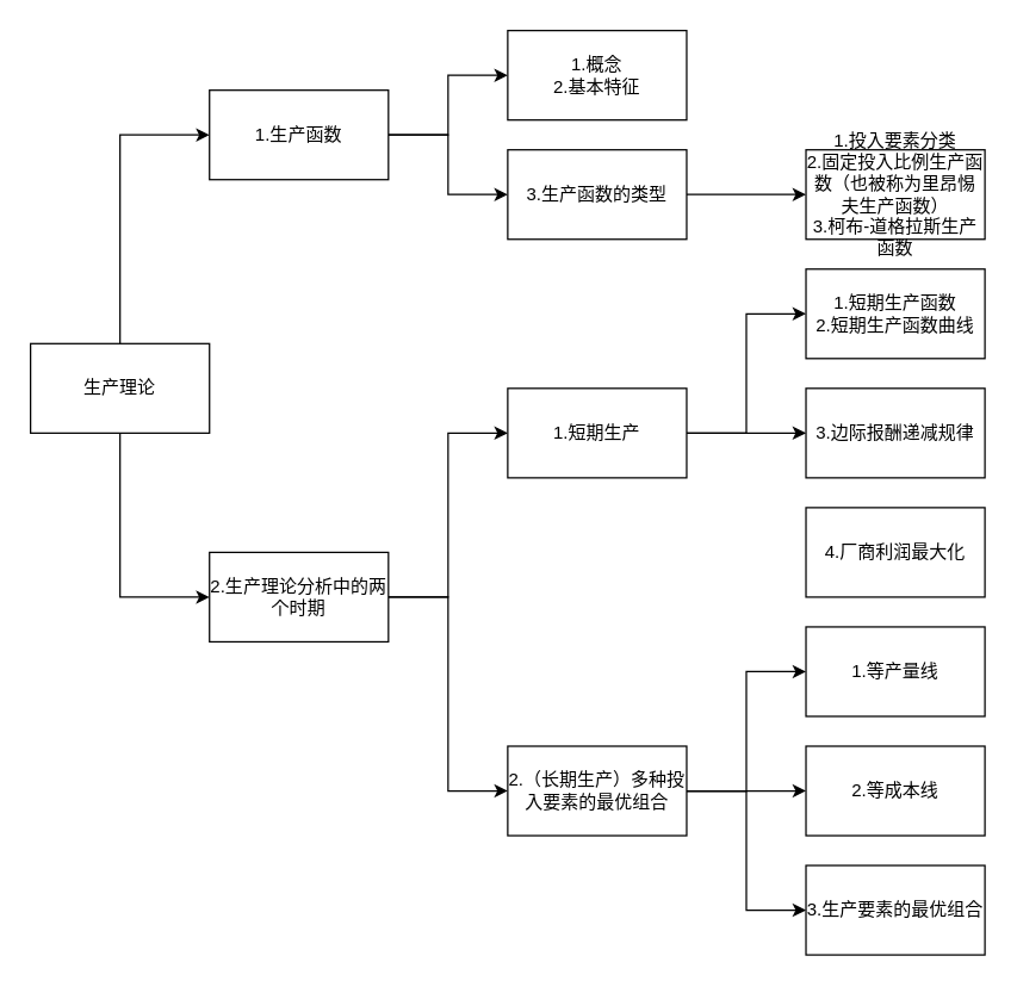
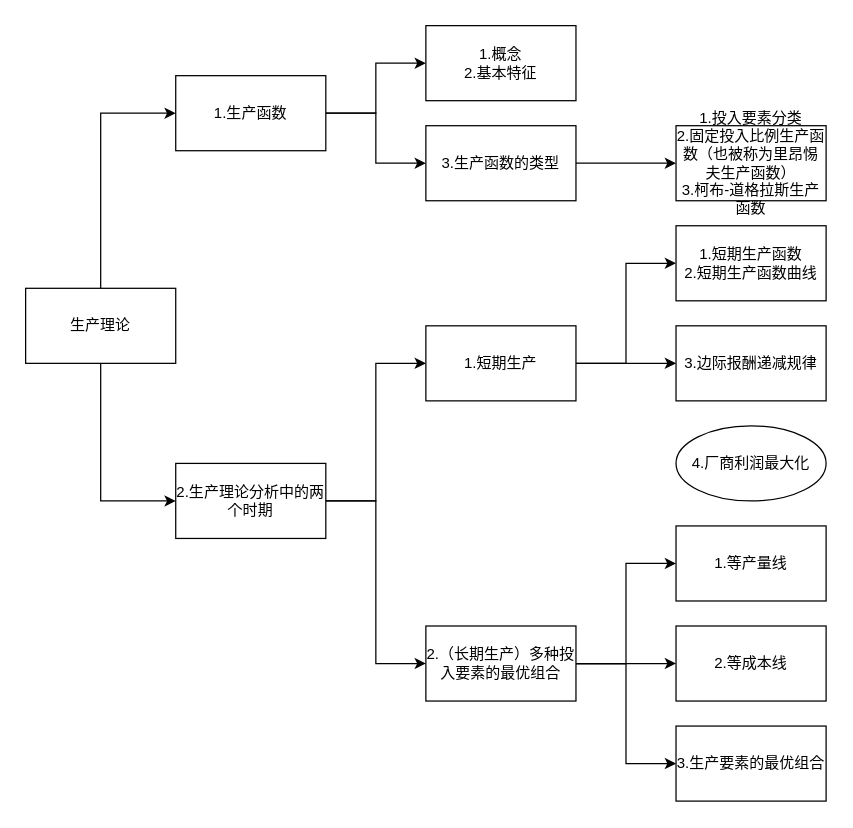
  <mxCell id="0" />
  <mxCell id="1" parent="0" />
  <mxCell id="2" value="" style="edgeStyle=orthogonalEdgeStyle;rounded=0;orthogonalLoop=1;jettySize=auto;html=1;entryX=0;entryY=0.5;entryDx=0;entryDy=0;" parent="1" source="4" target="7" edge="1"><mxGeometry relative="1" as="geometry" /></mxCell>
  <mxCell id="3" style="edgeStyle=orthogonalEdgeStyle;rounded=0;orthogonalLoop=1;jettySize=auto;html=1;entryX=0;entryY=0.5;entryDx=0;entryDy=0;" parent="1" source="4" target="10" edge="1"><mxGeometry relative="1" as="geometry" /></mxCell>
  <mxCell id="4" value="生产理论" style="rounded=0;whiteSpace=wrap;html=1;" parent="1" vertex="1"><mxGeometry x="20" y="230" width="120" height="60" as="geometry" /></mxCell>
  <mxCell id="5" value="" style="edgeStyle=orthogonalEdgeStyle;rounded=0;orthogonalLoop=1;jettySize=auto;html=1;entryX=0;entryY=0.5;entryDx=0;entryDy=0;" parent="1" source="7" target="11" edge="1"><mxGeometry relative="1" as="geometry" /></mxCell>
  <mxCell id="6" style="edgeStyle=orthogonalEdgeStyle;rounded=0;orthogonalLoop=1;jettySize=auto;html=1;entryX=0;entryY=0.5;entryDx=0;entryDy=0;" parent="1" source="7" target="13" edge="1"><mxGeometry relative="1" as="geometry" /></mxCell>
  <mxCell id="7" value="1.生产函数" style="rounded=0;whiteSpace=wrap;html=1;" parent="1" vertex="1"><mxGeometry x="140" y="60" width="120" height="60" as="geometry" /></mxCell>
  <mxCell id="8" style="edgeStyle=orthogonalEdgeStyle;rounded=0;orthogonalLoop=1;jettySize=auto;html=1;entryX=0;entryY=0.5;entryDx=0;entryDy=0;" parent="1" source="10" target="20" edge="1"><mxGeometry relative="1" as="geometry" /></mxCell>
  <mxCell id="9" style="edgeStyle=orthogonalEdgeStyle;rounded=0;orthogonalLoop=1;jettySize=auto;html=1;entryX=0;entryY=0.5;entryDx=0;entryDy=0;" parent="1" source="10" target="17" edge="1"><mxGeometry relative="1" as="geometry" /></mxCell>
  <mxCell id="10" value="2.生产理论分析中的两个时期" style="rounded=0;whiteSpace=wrap;html=1;" parent="1" vertex="1"><mxGeometry x="140" y="370" width="120" height="60" as="geometry" /></mxCell>
  <mxCell id="11" value="&lt;div&gt;1.概念&lt;/div&gt;&lt;div&gt;2.基本特征&lt;/div&gt;" style="rounded=0;whiteSpace=wrap;html=1;" parent="1" vertex="1"><mxGeometry x="340" y="20" width="120" height="60" as="geometry" /></mxCell>
  <mxCell id="12" value="" style="edgeStyle=orthogonalEdgeStyle;rounded=0;orthogonalLoop=1;jettySize=auto;html=1;entryX=0;entryY=0.5;entryDx=0;entryDy=0;" parent="1" source="13" target="21" edge="1"><mxGeometry relative="1" as="geometry" /></mxCell>
  <mxCell id="13" value="3.生产函数的类型" style="rounded=0;whiteSpace=wrap;html=1;" parent="1" vertex="1"><mxGeometry x="340" y="100" width="120" height="60" as="geometry" /></mxCell>
  <mxCell id="14" value="" style="edgeStyle=orthogonalEdgeStyle;rounded=0;orthogonalLoop=1;jettySize=auto;html=1;" parent="1" source="17" target="25" edge="1"><mxGeometry relative="1" as="geometry" /></mxCell>
  <mxCell id="15" style="edgeStyle=orthogonalEdgeStyle;rounded=0;orthogonalLoop=1;jettySize=auto;html=1;entryX=0;entryY=0.5;entryDx=0;entryDy=0;" parent="1" source="17" target="27" edge="1"><mxGeometry relative="1" as="geometry" /></mxCell>
  <mxCell id="16" style="edgeStyle=orthogonalEdgeStyle;rounded=0;orthogonalLoop=1;jettySize=auto;html=1;entryX=0;entryY=0.5;entryDx=0;entryDy=0;" parent="1" source="17" target="26" edge="1"><mxGeometry relative="1" as="geometry" /></mxCell>
  <mxCell id="17" value="2.（长期生产）多种投入要素的最优组合" style="rounded=0;whiteSpace=wrap;html=1;" parent="1" vertex="1"><mxGeometry x="340" y="500" width="120" height="60" as="geometry" /></mxCell>
  <mxCell id="18" style="edgeStyle=orthogonalEdgeStyle;rounded=0;orthogonalLoop=1;jettySize=auto;html=1;entryX=0;entryY=0.5;entryDx=0;entryDy=0;" parent="1" source="20" target="22" edge="1"><mxGeometry relative="1" as="geometry" /></mxCell>
  <mxCell id="19" style="edgeStyle=orthogonalEdgeStyle;rounded=0;orthogonalLoop=1;jettySize=auto;html=1;entryX=0;entryY=0.5;entryDx=0;entryDy=0;" parent="1" source="20" target="23" edge="1"><mxGeometry relative="1" as="geometry" /></mxCell>
  <mxCell id="20" value="1.短期生产" style="rounded=0;whiteSpace=wrap;html=1;" parent="1" vertex="1"><mxGeometry x="340" y="260" width="120" height="60" as="geometry" /></mxCell>
  <mxCell id="21" value="1.投入要素分类&lt;br&gt;2.固定投入比例生产函数（也被称为里昂惕夫生产函数）&lt;br&gt;3.柯布-道格拉斯生产函数" style="rounded=0;whiteSpace=wrap;html=1;" parent="1" vertex="1"><mxGeometry x="540" y="100" width="120" height="60" as="geometry" /></mxCell>
  <mxCell id="22" value="1.短期生产函数&lt;br&gt;2.短期生产函数曲线" style="rounded=0;whiteSpace=wrap;html=1;" parent="1" vertex="1"><mxGeometry x="540" y="180" width="120" height="60" as="geometry" /></mxCell>
  <mxCell id="23" value="3.边际报酬递减规律" style="rounded=0;whiteSpace=wrap;html=1;" parent="1" vertex="1"><mxGeometry x="540" y="260" width="120" height="60" as="geometry" /></mxCell>
- <mxCell id="24" value="4.厂商利润最大化" style="rounded=0;whiteSpace=wrap;html=1;" parent="1" vertex="1"><mxGeometry x="540" y="340" width="120" height="60" as="geometry" /></mxCell>
+ <mxCell id="24" value="4.厂商利润最大化" style="ellipse;whiteSpace=wrap;html=1;" parent="1" vertex="1"><mxGeometry x="540" y="340" width="120" height="60" as="geometry" /></mxCell>
  <mxCell id="25" value="&lt;div&gt;2.等成本线&lt;/div&gt;" style="rounded=0;whiteSpace=wrap;html=1;" parent="1" vertex="1"><mxGeometry x="540" y="500" width="120" height="60" as="geometry" /></mxCell>
  <mxCell id="26" value="3.生产要素的最优组合" style="rounded=0;whiteSpace=wrap;html=1;" parent="1" vertex="1"><mxGeometry x="540" y="580" width="120" height="60" as="geometry" /></mxCell>
  <mxCell id="27" value="1.等产量线" style="rounded=0;whiteSpace=wrap;html=1;" parent="1" vertex="1"><mxGeometry x="540" y="420" width="120" height="60" as="geometry" /></mxCell>
